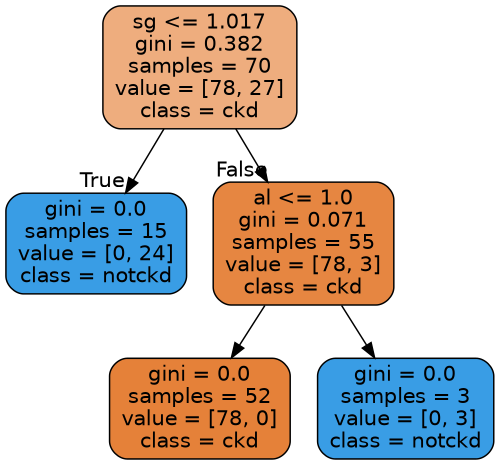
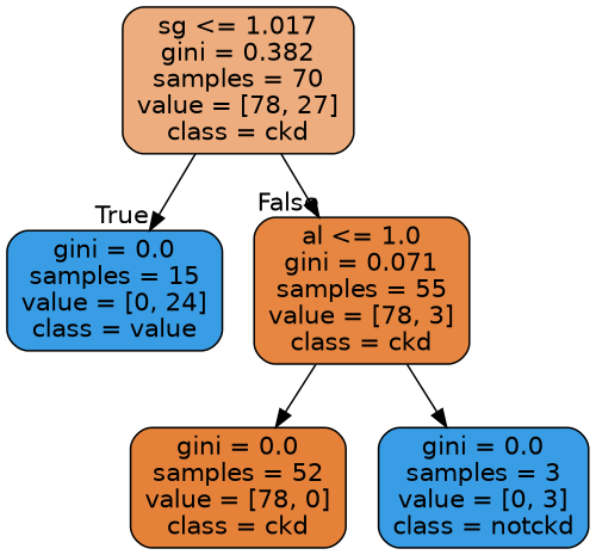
  digraph {
    node [color=black fillcolor="#399de5" fontname=helvetica shape=box style="filled, rounded"]
    edge [fontname=helvetica]
    n1 [fillcolor="#eead7e" label="sg <= 1.017\ngini = 0.382\nsamples = 70\nvalue = [78, 27]\nclass = ckd"]
-   n2 [label="gini = 0.0\nsamples = 15\nvalue = [0, 24]\nclass = notckd"]
+   n2 [label="gini = 0.0\nsamples = 15\nvalue = [0, 24]\nclass = value"]
    n3 [fillcolor="#e68641" label="al <= 1.0\ngini = 0.071\nsamples = 55\nvalue = [78, 3]\nclass = ckd"]
    n4 [fillcolor="#e58139" label="gini = 0.0\nsamples = 52\nvalue = [78, 0]\nclass = ckd"]
    n5 [label="gini = 0.0\nsamples = 3\nvalue = [0, 3]\nclass = notckd"]
    n1 -> n2 [headlabel=True labelangle=45 labeldistance=2.5]
    n1 -> n3 [headlabel=False labelangle=-45 labeldistance=2.5]
    n3 -> n4
    n3 -> n5
  }
